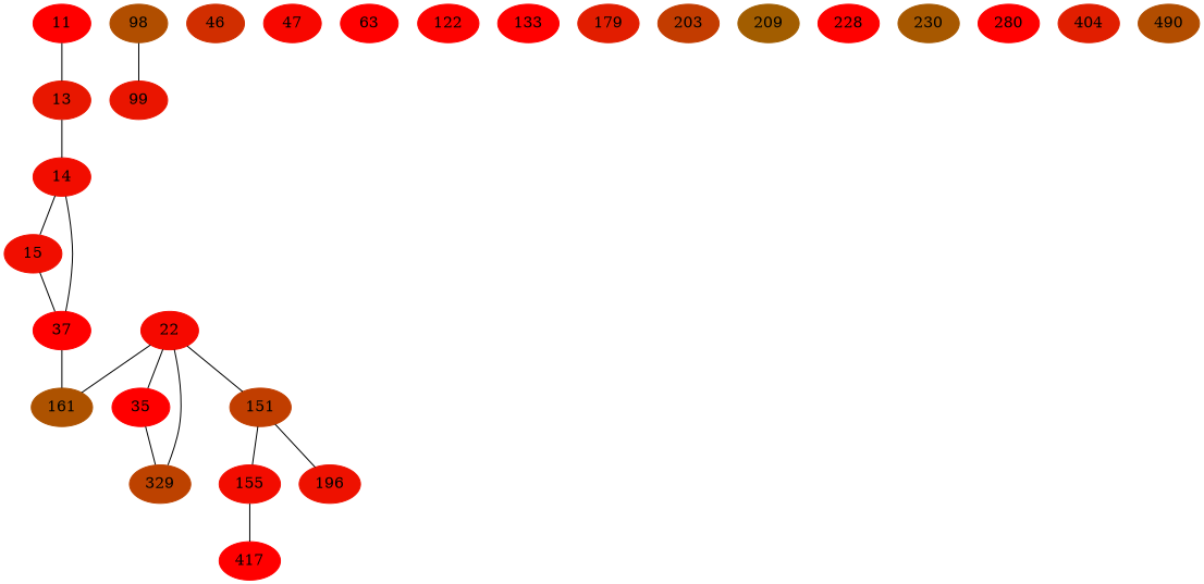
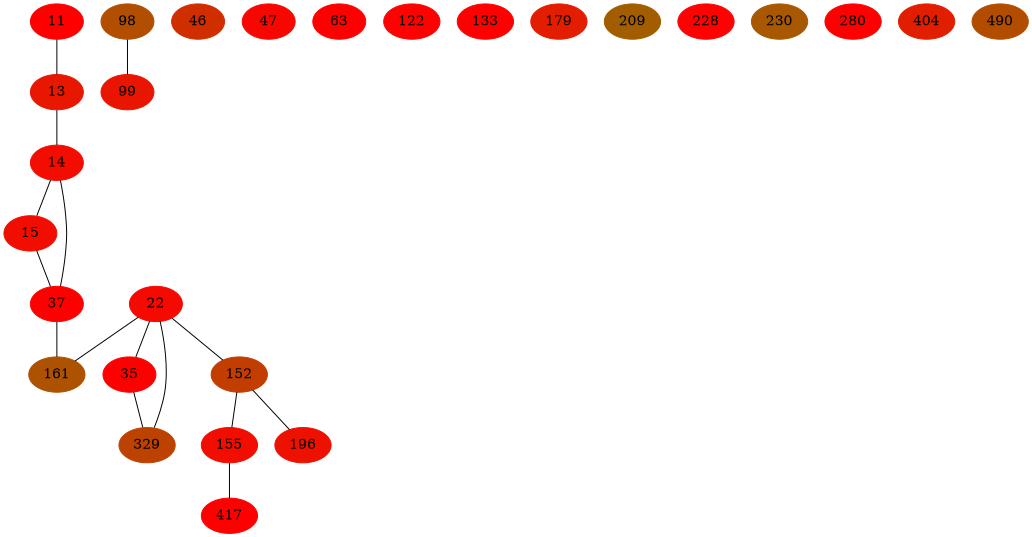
  graph {
    node [color="#ff0000" style=filled]
    13 [color="#e81700"]
    11
    14 [color="#f20d00"]
    15 [color="#f10e00"]
    37
    161 [color="#ad5200"]
    22 [color="#f60900"]
    35
-   151 [color="#c13e00"]
+   151 [color="#c13e00" label=152]
    329 [color="#bd4200"]
    155 [color="#f30c00"]
    196 [color="#ee1100"]
    98 [color="#b14e00"]
    99 [color="#ea1500"]
    417
    46 [color="#d12e00"]
    47 [color="#f80700"]
    63
    122 [color="#fd0200"]
    133
    179 [color="#e21d00"]
-   203 [color="#c33c00"]
    209 [color="#a25d00"]
    228 [color="#fe0100"]
    230 [color="#a75800"]
    280
    404 [color="#e11e00"]
    n28 [color="#b24d00" label=490]
    13 -- 14
    11 -- 13
    14 -- 15
    14 -- 37
    15 -- 37
    37 -- 161
    22 -- 161
    22 -- 35
    22 -- 151
    22 -- 329
    35 -- 329
    151 -- 155
    151 -- 196
    155 -- 417
    98 -- 99
  }
